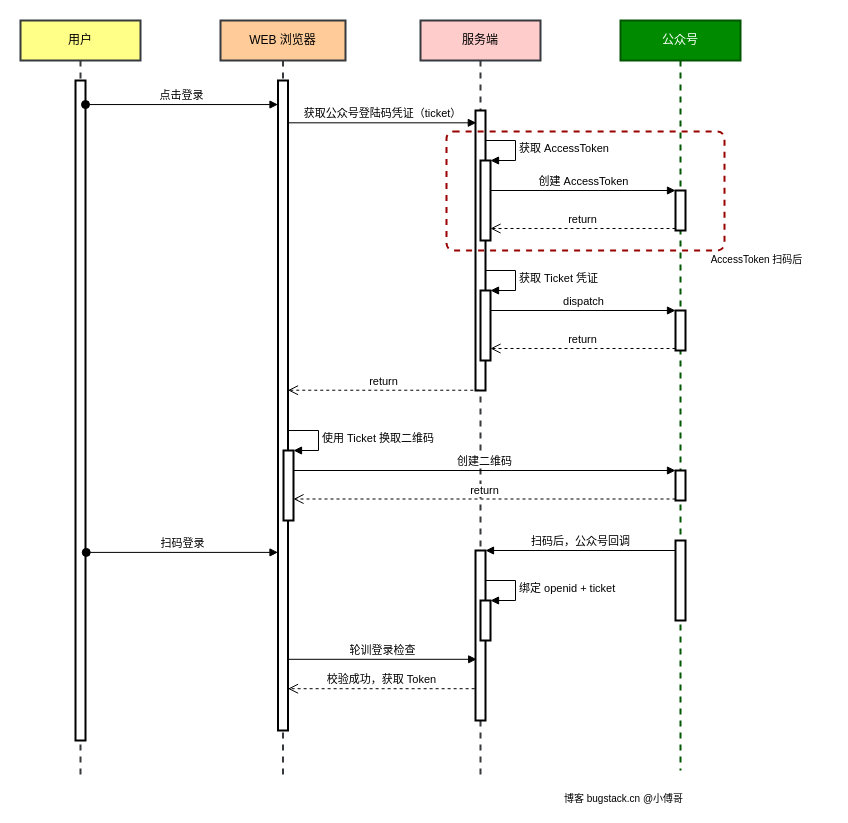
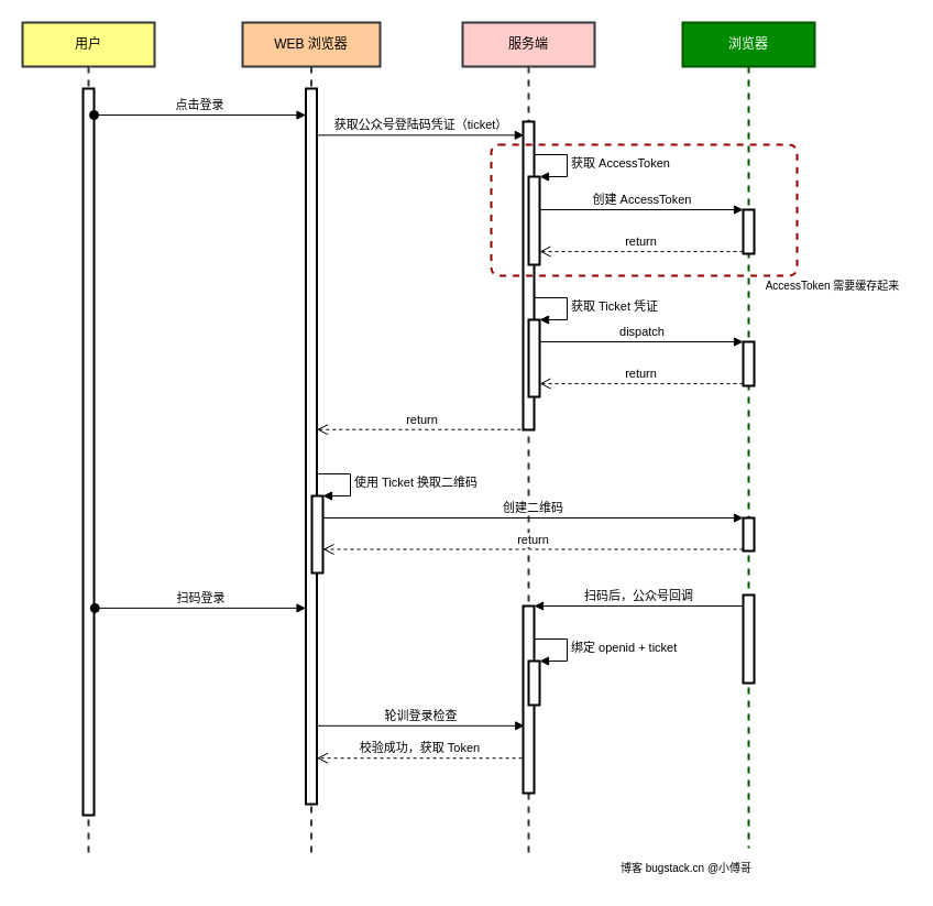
  <mxCell id="0" />
  <mxCell id="1" parent="0" />
  <mxCell id="2" value="WEB 浏览器" style="shape=umlLifeline;perimeter=lifelinePerimeter;whiteSpace=wrap;html=1;container=1;collapsible=0;recursiveResize=0;outlineConnect=0;strokeWidth=2;fillColor=#ffcc99;strokeColor=#36393d;" vertex="1" parent="1"><mxGeometry x="220" y="20" width="125" height="760" as="geometry" /></mxCell>
  <mxCell id="3" value="" style="html=1;points=[];perimeter=orthogonalPerimeter;strokeWidth=2;" vertex="1" parent="2"><mxGeometry x="57.5" y="60" width="10" height="650" as="geometry" /></mxCell>
  <mxCell id="4" value="" style="html=1;points=[];perimeter=orthogonalPerimeter;strokeWidth=2;" vertex="1" parent="2"><mxGeometry x="63" y="430" width="10" height="70" as="geometry" /></mxCell>
  <mxCell id="5" value="使用 Ticket 换取二维码" style="edgeStyle=orthogonalEdgeStyle;html=1;align=left;spacingLeft=2;endArrow=block;rounded=0;entryX=1;entryY=0;" edge="1" target="4" parent="2"><mxGeometry relative="1" as="geometry"><mxPoint x="68" y="410" as="sourcePoint" /><Array as="points"><mxPoint x="98" y="410" /></Array></mxGeometry></mxCell>
  <mxCell id="6" value="服务端" style="shape=umlLifeline;perimeter=lifelinePerimeter;whiteSpace=wrap;html=1;container=1;collapsible=0;recursiveResize=0;outlineConnect=0;strokeWidth=2;fillColor=#ffcccc;strokeColor=#36393d;" vertex="1" parent="1"><mxGeometry x="420" y="20" width="120" height="760" as="geometry" /></mxCell>
  <mxCell id="7" value="" style="html=1;points=[];perimeter=orthogonalPerimeter;strokeWidth=2;" vertex="1" parent="6"><mxGeometry x="55" y="90" width="10" height="280" as="geometry" /></mxCell>
  <mxCell id="8" value="" style="html=1;points=[];perimeter=orthogonalPerimeter;strokeWidth=2;" vertex="1" parent="6"><mxGeometry x="60" y="140" width="10" height="80" as="geometry" /></mxCell>
  <mxCell id="9" value="获取 AccessToken" style="edgeStyle=orthogonalEdgeStyle;html=1;align=left;spacingLeft=2;endArrow=block;rounded=0;entryX=1;entryY=0;" edge="1" target="8" parent="6"><mxGeometry relative="1" as="geometry"><mxPoint x="65" y="120" as="sourcePoint" /><Array as="points"><mxPoint x="95" y="120" /></Array></mxGeometry></mxCell>
  <mxCell id="10" value="" style="html=1;points=[];perimeter=orthogonalPerimeter;strokeWidth=2;" vertex="1" parent="6"><mxGeometry x="60" y="270" width="10" height="70" as="geometry" /></mxCell>
  <mxCell id="11" value="获取 Ticket 凭证" style="edgeStyle=orthogonalEdgeStyle;html=1;align=left;spacingLeft=2;endArrow=block;rounded=0;entryX=1;entryY=0;" edge="1" target="10" parent="6"><mxGeometry relative="1" as="geometry"><mxPoint x="65" y="250" as="sourcePoint" /><Array as="points"><mxPoint x="95" y="250" /></Array></mxGeometry></mxCell>
  <mxCell id="12" value="" style="html=1;points=[];perimeter=orthogonalPerimeter;strokeWidth=2;" vertex="1" parent="6"><mxGeometry x="55" y="530" width="10" height="170" as="geometry" /></mxCell>
  <mxCell id="13" value="" style="html=1;points=[];perimeter=orthogonalPerimeter;strokeWidth=2;" vertex="1" parent="6"><mxGeometry x="60" y="580" width="10" height="40" as="geometry" /></mxCell>
  <mxCell id="14" value="绑定 openid + ticket" style="edgeStyle=orthogonalEdgeStyle;html=1;align=left;spacingLeft=2;endArrow=block;rounded=0;entryX=1;entryY=0;" edge="1" target="13" parent="6"><mxGeometry relative="1" as="geometry"><mxPoint x="65" y="560" as="sourcePoint" /><Array as="points"><mxPoint x="95" y="560" /></Array></mxGeometry></mxCell>
- <mxCell id="15" value="公众号" style="shape=umlLifeline;perimeter=lifelinePerimeter;whiteSpace=wrap;html=1;container=1;collapsible=0;recursiveResize=0;outlineConnect=0;strokeWidth=2;fillColor=#008a00;strokeColor=#005700;fontColor=#ffffff;" vertex="1" parent="1"><mxGeometry x="620" y="20" width="120" height="750" as="geometry" /></mxCell>
+ <mxCell id="15" value="浏览器" style="shape=umlLifeline;perimeter=lifelinePerimeter;whiteSpace=wrap;html=1;container=1;collapsible=0;recursiveResize=0;outlineConnect=0;strokeWidth=2;fillColor=#008a00;strokeColor=#005700;fontColor=#ffffff;" vertex="1" parent="1"><mxGeometry x="620" y="20" width="120" height="750" as="geometry" /></mxCell>
  <mxCell id="16" value="" style="html=1;points=[];perimeter=orthogonalPerimeter;strokeWidth=2;" vertex="1" parent="15"><mxGeometry x="55" y="170" width="10" height="40" as="geometry" /></mxCell>
  <mxCell id="17" value="" style="html=1;points=[];perimeter=orthogonalPerimeter;strokeWidth=2;" vertex="1" parent="15"><mxGeometry x="55" y="290" width="10" height="40" as="geometry" /></mxCell>
  <mxCell id="18" value="" style="html=1;points=[];perimeter=orthogonalPerimeter;strokeWidth=2;" vertex="1" parent="15"><mxGeometry x="55" y="450" width="10" height="30" as="geometry" /></mxCell>
  <mxCell id="19" value="" style="html=1;points=[];perimeter=orthogonalPerimeter;strokeWidth=2;" vertex="1" parent="15"><mxGeometry x="55" y="520" width="10" height="80" as="geometry" /></mxCell>
  <mxCell id="20" value="获取公众号登陆码凭证（ticket）" style="html=1;verticalAlign=bottom;endArrow=block;rounded=0;entryX=0.081;entryY=0.044;entryDx=0;entryDy=0;entryPerimeter=0;" edge="1" parent="1" source="3" target="7"><mxGeometry width="80" relative="1" as="geometry"><mxPoint x="470" y="260" as="sourcePoint" /><mxPoint x="550" y="260" as="targetPoint" /></mxGeometry></mxCell>
  <mxCell id="21" value="创建 AccessToken" style="html=1;verticalAlign=bottom;endArrow=block;entryX=0;entryY=0;rounded=0;" edge="1" target="16" parent="1" source="8"><mxGeometry relative="1" as="geometry"><mxPoint x="605" y="190" as="sourcePoint" /></mxGeometry></mxCell>
  <mxCell id="22" value="return" style="html=1;verticalAlign=bottom;endArrow=open;dashed=1;endSize=8;exitX=0;exitY=0.95;rounded=0;" edge="1" source="16" parent="1" target="8"><mxGeometry relative="1" as="geometry"><mxPoint x="605" y="266" as="targetPoint" /></mxGeometry></mxCell>
  <mxCell id="23" value="dispatch" style="html=1;verticalAlign=bottom;endArrow=block;entryX=0;entryY=0;rounded=0;" edge="1" target="17" parent="1" source="10"><mxGeometry relative="1" as="geometry"><mxPoint x="605" y="310" as="sourcePoint" /></mxGeometry></mxCell>
  <mxCell id="24" value="return" style="html=1;verticalAlign=bottom;endArrow=open;dashed=1;endSize=8;exitX=0;exitY=0.95;rounded=0;" edge="1" source="17" parent="1" target="10"><mxGeometry relative="1" as="geometry"><mxPoint x="550" y="380" as="targetPoint" /></mxGeometry></mxCell>
  <mxCell id="25" value="return" style="html=1;verticalAlign=bottom;endArrow=open;dashed=1;endSize=8;rounded=0;exitX=0.378;exitY=0.999;exitDx=0;exitDy=0;exitPerimeter=0;" edge="1" parent="1" source="7" target="3"><mxGeometry relative="1" as="geometry"><mxPoint x="400" y="390" as="sourcePoint" /><mxPoint x="480" y="340" as="targetPoint" /></mxGeometry></mxCell>
  <mxCell id="26" value="创建二维码" style="html=1;verticalAlign=bottom;endArrow=block;entryX=0;entryY=0;rounded=0;" edge="1" target="18" parent="1" source="4"><mxGeometry relative="1" as="geometry"><mxPoint x="370" y="480" as="sourcePoint" /></mxGeometry></mxCell>
  <mxCell id="27" value="return" style="html=1;verticalAlign=bottom;endArrow=open;dashed=1;endSize=8;exitX=0;exitY=0.95;rounded=0;" edge="1" source="18" parent="1" target="4"><mxGeometry relative="1" as="geometry"><mxPoint x="605" y="546" as="targetPoint" /></mxGeometry></mxCell>
  <mxCell id="28" value="用户" style="shape=umlLifeline;perimeter=lifelinePerimeter;whiteSpace=wrap;html=1;container=1;collapsible=0;recursiveResize=0;outlineConnect=0;strokeWidth=2;fillColor=#ffff88;strokeColor=#36393d;" vertex="1" parent="1"><mxGeometry x="20" y="20" width="120" height="760" as="geometry" /></mxCell>
  <mxCell id="29" value="" style="html=1;points=[];perimeter=orthogonalPerimeter;strokeWidth=2;" vertex="1" parent="28"><mxGeometry x="55" y="60" width="10" height="660" as="geometry" /></mxCell>
  <mxCell id="30" value="点击登录" style="html=1;verticalAlign=bottom;startArrow=oval;startFill=1;endArrow=block;startSize=8;rounded=0;entryX=0;entryY=0.037;entryDx=0;entryDy=0;entryPerimeter=0;" edge="1" parent="1" source="29" target="3"><mxGeometry width="60" relative="1" as="geometry"><mxPoint x="360" y="100" as="sourcePoint" /><mxPoint x="420" y="100" as="targetPoint" /></mxGeometry></mxCell>
  <mxCell id="31" value="扫码登录" style="html=1;verticalAlign=bottom;startArrow=oval;startFill=1;endArrow=block;startSize=8;rounded=0;exitX=1.075;exitY=0.715;exitDx=0;exitDy=0;exitPerimeter=0;" edge="1" parent="1" source="29" target="3"><mxGeometry width="60" relative="1" as="geometry"><mxPoint x="360" y="490" as="sourcePoint" /><mxPoint x="420" y="490" as="targetPoint" /></mxGeometry></mxCell>
  <mxCell id="32" value="扫码后，公众号回调" style="html=1;verticalAlign=bottom;endArrow=block;entryX=1;entryY=0;rounded=0;" edge="1" target="12" parent="1" source="19"><mxGeometry relative="1" as="geometry"><mxPoint x="600" y="570" as="sourcePoint" /></mxGeometry></mxCell>
  <mxCell id="33" value="轮训登录检查" style="html=1;verticalAlign=bottom;endArrow=block;rounded=0;entryX=0.121;entryY=0.64;entryDx=0;entryDy=0;entryPerimeter=0;" edge="1" parent="1" source="3" target="12"><mxGeometry width="80" relative="1" as="geometry"><mxPoint x="480" y="620" as="sourcePoint" /><mxPoint x="560" y="620" as="targetPoint" /></mxGeometry></mxCell>
  <mxCell id="34" value="校验成功，获取 Token" style="html=1;verticalAlign=bottom;endArrow=open;dashed=1;endSize=8;rounded=0;exitX=-0.089;exitY=0.813;exitDx=0;exitDy=0;exitPerimeter=0;" edge="1" parent="1" source="12" target="3"><mxGeometry relative="1" as="geometry"><mxPoint x="560" y="620" as="sourcePoint" /><mxPoint x="480" y="620" as="targetPoint" /></mxGeometry></mxCell>
- <mxCell id="35" value="&lt;font style=&quot;font-size: 10px;&quot;&gt;博客 bugstack.cn @小傅哥&lt;/font&gt;" style="text;html=1;align=center;verticalAlign=middle;resizable=0;points=[];autosize=1;strokeColor=none;fillColor=none;" vertex="1" parent="1"><mxGeometry x="554" y="785" width="137" height="26" as="geometry" /></mxCell>
+ <mxCell id="35" value="&lt;font style=&quot;font-size: 10px;&quot;&gt;博客 bugstack.cn @小傅哥&lt;/font&gt;" style="text;html=1;align=center;verticalAlign=middle;resizable=0;points=[];autosize=1;strokeColor=none;fillColor=none;" vertex="1" parent="1"><mxGeometry x="554" y="775" width="137" height="26" as="geometry" /></mxCell>
  <mxCell id="36" value="" style="rounded=1;whiteSpace=wrap;html=1;strokeWidth=2;fontSize=10;fillColor=none;dashed=1;arcSize=6;strokeColor=#990000;" vertex="1" parent="1"><mxGeometry x="446" y="131" width="278" height="119" as="geometry" /></mxCell>
- <mxCell id="37" value="AccessToken 扫码后" style="text;html=1;align=center;verticalAlign=middle;resizable=0;points=[];autosize=1;strokeColor=none;fillColor=none;fontSize=10;" vertex="1" parent="1"><mxGeometry x="686" y="247" width="140" height="24" as="geometry" /></mxCell>
+ <mxCell id="37" value="AccessToken 需要缓存起来" style="text;html=1;align=center;verticalAlign=middle;resizable=0;points=[];autosize=1;strokeColor=none;fillColor=none;fontSize=10;" vertex="1" parent="1"><mxGeometry x="686" y="247" width="140" height="24" as="geometry" /></mxCell>
